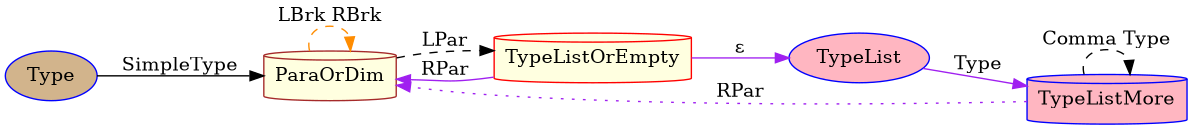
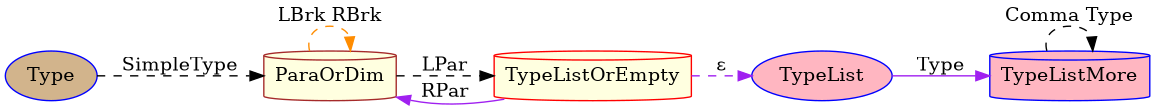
  digraph {
    rankdir=LR
    node [color=blue fillcolor=lightyellow shape=cylinder style=filled]
    edge [color=purple style=dashed]
    ParaOrDim [color=brown]
    TypeListOrEmpty [color=red]
    TypeList [fillcolor=lightpink shape=ellipse]
    Type [fillcolor=tan shape=ellipse]
    TypeListMore [fillcolor=lightpink]
    ParaOrDim -> ParaOrDim [color=darkorange label="LBrk RBrk"]
    ParaOrDim -> TypeListOrEmpty [color=black label=LPar]
    TypeListOrEmpty -> ParaOrDim [label=RPar style=solid]
-   TypeListOrEmpty -> TypeList [label="ε" style=solid]
+   TypeListOrEmpty -> TypeList [label="ε"]
    TypeList -> TypeListMore [label=Type style=solid]
-   Type -> ParaOrDim [color=black label=SimpleType style=solid]
-   TypeListMore -> ParaOrDim [label=RPar style=dotted]
+   Type -> ParaOrDim [color=black label=SimpleType]
    TypeListMore -> TypeListMore [color=black label="Comma Type"]
  }
